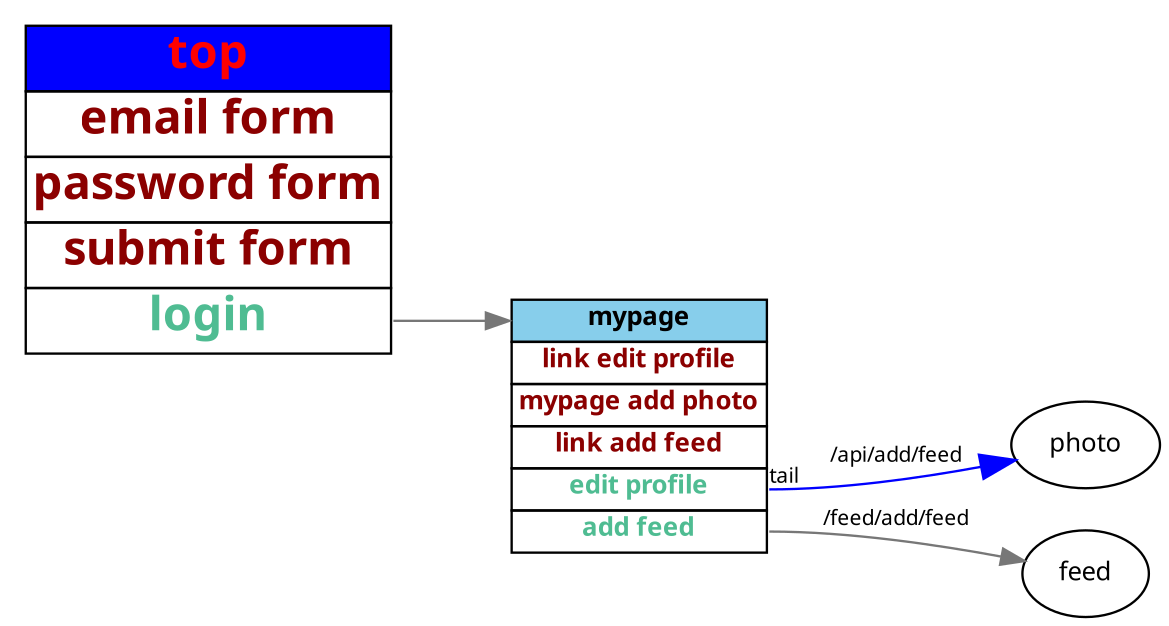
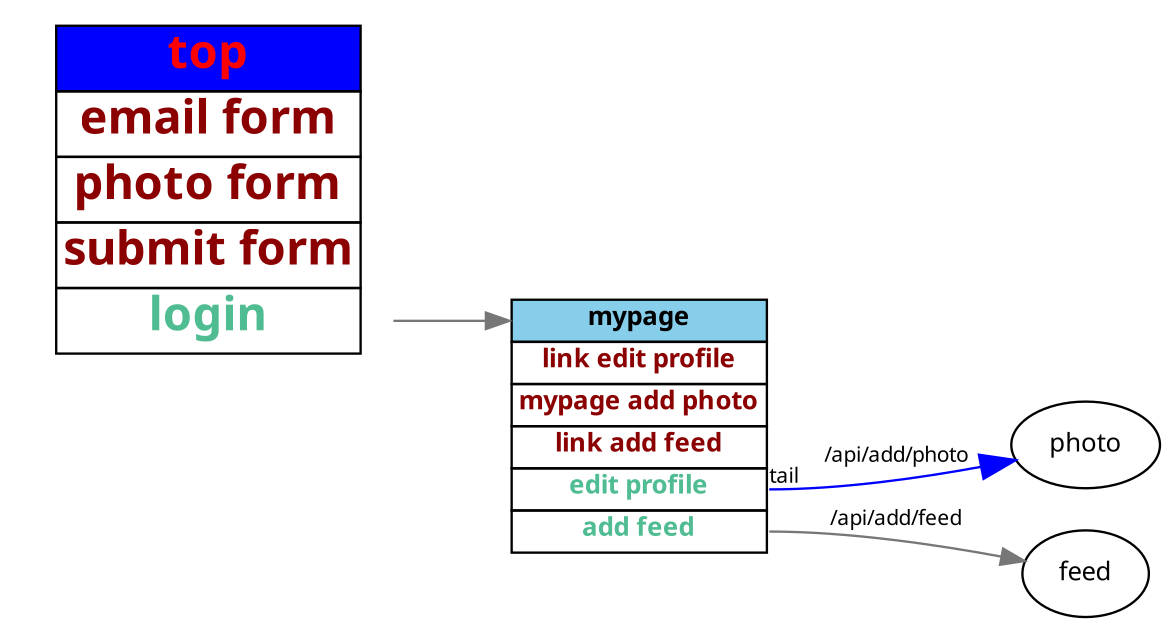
  digraph {
    rankdir=LR
    style=filled
    node [fontname="M+ 1m,Osaka-Mono,ＭＳ ゴシック" fontsize=11 margin="0.1,0.1" style=solid]
    edge [color="#777777" fontname="M+ 1m,Osaka-Mono,ＭＳ ゴシック" fontsize=9 headport=top]
-   n1 [fontcolor=red fontsize=20 height=2.1389 label=< 		<table border="0" cellborder="1" cellspacing="0"> 		<tr><td port="top" bgcolor="blue"><B>top</B></td></tr> 		<tr><td><font color="#8B0000"><B>email form</B></font></td></tr> 		<tr><td><font color="#8B0000"><B>password form</B></font></td></tr> 		<tr><td><font color="#8B0000"><B>submit form</B></font></td></tr> 		<tr><td port="p1d28d7c10796f4cd2e8cd619bff23e3687aa14491e68eb816f16aa7d294fbd06"><font color="#4FBC92"><B>login</B></font></td></tr> 		</table> 		> shape=plaintext width=2.0417]
+   n1 [fontcolor=red fontsize=20 height=2.1389 label=< 		<table border="0" cellborder="1" cellspacing="0"> 		<tr><td port="top" bgcolor="blue"><B>top</B></td></tr> 		<tr><td><font color="#8B0000"><B>email form</B></font></td></tr> 		<tr><td><font color="#8B0000"><B>photo form</B></font></td></tr> 		<tr><td><font color="#8B0000"><B>submit form</B></font></td></tr> 		<tr><td port="p1d28d7c10796f4cd2e8cd619bff23e3687aa14491e68eb816f16aa7d294fbd06"><font color="#4FBC92"><B>login</B></font></td></tr> 		</table> 		> shape=plaintext width=2.0417]
    n2 [height=1.6944 label=< 		<table border="0" cellborder="1" cellspacing="0"> 		<tr><td port="top" bgcolor="#87CEEB"><B>mypage</B></td></tr> 		<tr><td><font color="#8B0000"><B>link edit profile</B></font></td></tr> 		<tr><td><font color="#8B0000"><B>mypage add photo</B></font></td></tr> 		<tr><td><font color="#8B0000"><B>link add feed</B></font></td></tr> 		<tr><td port="p979c9c6e86532e7015b2ecc2342f71548d0e96e04d6096f36725a6cf4e535e43"><font color="#4FBC92"><B>edit profile</B></font></td></tr> 		<tr><td port="pddc01ba44ed55e8e73fa6ef01c0830c3d41c81d8ae31944dfcfa58d8b32539e3"><font color="#4FBC92"><B>add feed</B></font></td></tr> 		</table> 		> shape=plaintext width=1.5278]
    photo [height=0.51069 width=0.80532]
    feed [height=0.51069 width=0.75]
    n1 -> n2 [tailport=p1d28d7c10796f4cd2e8cd619bff23e3687aa14491e68eb816f16aa7d294fbd06]
-   n2 -> photo [arrowsize=1.5 color=blue label="/api/add/feed" taillabel=tail tailport=p979c9c6e86532e7015b2ecc2342f71548d0e96e04d6096f36725a6cf4e535e43]
-   n2 -> feed [label="/feed/add/feed" tailport=pddc01ba44ed55e8e73fa6ef01c0830c3d41c81d8ae31944dfcfa58d8b32539e3]
+   n2 -> photo [arrowsize=1.5 color=blue label="/api/add/photo" taillabel=tail tailport=p979c9c6e86532e7015b2ecc2342f71548d0e96e04d6096f36725a6cf4e535e43]
+   n2 -> feed [label="/api/add/feed" tailport=pddc01ba44ed55e8e73fa6ef01c0830c3d41c81d8ae31944dfcfa58d8b32539e3]
  }
